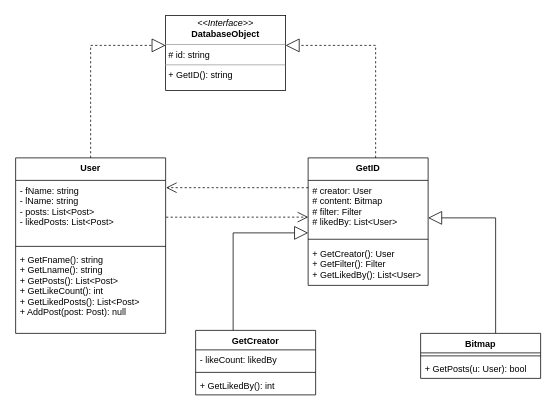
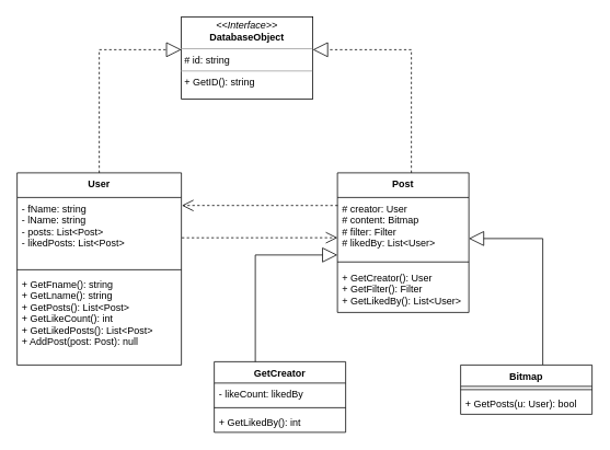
  <mxCell id="0" />
  <mxCell id="1" parent="0" />
  <mxCell id="2" value="User" style="swimlane;fontStyle=1;align=center;verticalAlign=top;childLayout=stackLayout;horizontal=1;startSize=30;horizontalStack=0;resizeParent=1;resizeParentMax=0;resizeLast=0;collapsible=1;marginBottom=0;rounded=0;" vertex="1" parent="1"><mxGeometry x="20" y="210" width="200" height="234" as="geometry" /></mxCell>
  <mxCell id="3" value="- fName: string&#10;- lName: string&#10;- posts: List&lt;Post&gt;&#10;- likedPosts: List&lt;Post&gt;" style="text;strokeColor=none;fillColor=none;align=left;verticalAlign=top;spacingLeft=4;spacingRight=4;overflow=hidden;rotatable=0;points=[[0,0.5],[1,0.5]];portConstraint=eastwest;rounded=0;" vertex="1" parent="2"><mxGeometry y="30" width="200" height="84" as="geometry" /></mxCell>
  <mxCell id="4" value="" style="line;strokeWidth=1;fillColor=none;align=left;verticalAlign=middle;spacingTop=-1;spacingLeft=3;spacingRight=3;rotatable=0;labelPosition=right;points=[];portConstraint=eastwest;strokeColor=inherit;rounded=0;" vertex="1" parent="2"><mxGeometry y="114" width="200" height="8" as="geometry" /></mxCell>
  <mxCell id="5" value="+ GetFname(): string&#10;+ GetLname(): string&#10;+ GetPosts(): List&lt;Post&gt;&#10;+ GetLikeCount(): int&#10;+ GetLikedPosts(): List&lt;Post&gt;&#10;+ AddPost(post: Post): null" style="text;strokeColor=none;fillColor=none;align=left;verticalAlign=top;spacingLeft=4;spacingRight=4;overflow=hidden;rotatable=0;points=[[0,0.5],[1,0.5]];portConstraint=eastwest;rounded=0;" vertex="1" parent="2"><mxGeometry y="122" width="200" height="112" as="geometry" /></mxCell>
- <mxCell id="6" value="GetID" style="swimlane;fontStyle=1;align=center;verticalAlign=top;childLayout=stackLayout;horizontal=1;startSize=30;horizontalStack=0;resizeParent=1;resizeParentMax=0;resizeLast=0;collapsible=1;marginBottom=0;" vertex="1" parent="1"><mxGeometry x="410" y="210" width="160" height="170" as="geometry" /></mxCell>
+ <mxCell id="6" value="Post" style="swimlane;fontStyle=1;align=center;verticalAlign=top;childLayout=stackLayout;horizontal=1;startSize=30;horizontalStack=0;resizeParent=1;resizeParentMax=0;resizeLast=0;collapsible=1;marginBottom=0;" vertex="1" parent="1"><mxGeometry x="410" y="210" width="160" height="170" as="geometry" /></mxCell>
  <mxCell id="7" value="# creator: User&#10;# content: Bitmap&#10;# filter: Filter&#10;# likedBy: List&lt;User&gt;" style="text;strokeColor=none;fillColor=none;align=left;verticalAlign=top;spacingLeft=4;spacingRight=4;overflow=hidden;rotatable=0;points=[[0,0.5],[1,0.5]];portConstraint=eastwest;" vertex="1" parent="6"><mxGeometry y="30" width="160" height="73" as="geometry" /></mxCell>
  <mxCell id="8" value="" style="line;strokeWidth=1;fillColor=none;align=left;verticalAlign=middle;spacingTop=-1;spacingLeft=3;spacingRight=3;rotatable=0;labelPosition=right;points=[];portConstraint=eastwest;strokeColor=inherit;" vertex="1" parent="6"><mxGeometry y="103" width="160" height="11" as="geometry" /></mxCell>
  <mxCell id="9" value="+ GetCreator(): User&#10;+ GetFilter(): Filter&#10;+ GetLikedBy(): List&lt;User&gt;" style="text;strokeColor=none;fillColor=none;align=left;verticalAlign=top;spacingLeft=4;spacingRight=4;overflow=hidden;rotatable=0;points=[[0,0.5],[1,0.5]];portConstraint=eastwest;" vertex="1" parent="6"><mxGeometry y="114" width="160" height="56" as="geometry" /></mxCell>
  <mxCell id="10" value="" style="endArrow=open;endSize=12;dashed=1;html=1;rounded=0;entryX=0;entryY=0;entryDx=0;entryDy=0;entryPerimeter=0;exitX=1.003;exitY=0.001;exitDx=0;exitDy=0;exitPerimeter=0;" edge="1" parent="1"><mxGeometry width="160" relative="1" as="geometry"><mxPoint x="220.6" y="289.084" as="sourcePoint" /><mxPoint x="410" y="289" as="targetPoint" /></mxGeometry></mxCell>
  <mxCell id="11" value="" style="endArrow=block;endSize=16;endFill=0;html=1;rounded=0;exitX=0.5;exitY=0;exitDx=0;exitDy=0;entryX=0;entryY=0.25;entryDx=0;entryDy=0;dashed=1;" edge="1" parent="1" source="2"><mxGeometry width="160" relative="1" as="geometry"><mxPoint x="120" y="200" as="sourcePoint" /><mxPoint x="220" y="60" as="targetPoint" /><Array as="points"><mxPoint x="120" y="60" /></Array></mxGeometry></mxCell>
  <mxCell id="12" value="" style="endArrow=open;endSize=12;dashed=1;html=1;rounded=0;entryX=1.003;entryY=0.116;entryDx=0;entryDy=0;entryPerimeter=0;exitX=0.002;exitY=0.134;exitDx=0;exitDy=0;exitPerimeter=0;" edge="1" parent="1" source="7" target="3"><mxGeometry width="160" relative="1" as="geometry"><mxPoint x="230.6" y="299.084" as="sourcePoint" /><mxPoint x="420" y="299" as="targetPoint" /></mxGeometry></mxCell>
  <mxCell id="13" value="" style="endArrow=block;endSize=16;endFill=0;html=1;rounded=0;exitX=0.5;exitY=0;exitDx=0;exitDy=0;" edge="1" parent="1"><mxGeometry width="160" relative="1" as="geometry"><mxPoint x="660" y="444" as="sourcePoint" /><mxPoint x="570" y="290" as="targetPoint" /><Array as="points"><mxPoint x="660" y="290" /></Array></mxGeometry></mxCell>
  <mxCell id="14" value="GetCreator" style="swimlane;fontStyle=1;align=center;verticalAlign=top;childLayout=stackLayout;horizontal=1;startSize=26;horizontalStack=0;resizeParent=1;resizeParentMax=0;resizeLast=0;collapsible=1;marginBottom=0;" vertex="1" parent="1"><mxGeometry x="260" y="440" width="160" height="86" as="geometry" /></mxCell>
  <mxCell id="15" value="- likeCount: likedBy" style="text;strokeColor=none;fillColor=none;align=left;verticalAlign=top;spacingLeft=4;spacingRight=4;overflow=hidden;rotatable=0;points=[[0,0.5],[1,0.5]];portConstraint=eastwest;" vertex="1" parent="14"><mxGeometry y="26" width="160" height="26" as="geometry" /></mxCell>
  <mxCell id="16" value="" style="line;strokeWidth=1;fillColor=none;align=left;verticalAlign=middle;spacingTop=-1;spacingLeft=3;spacingRight=3;rotatable=0;labelPosition=right;points=[];portConstraint=eastwest;strokeColor=inherit;" vertex="1" parent="14"><mxGeometry y="52" width="160" height="8" as="geometry" /></mxCell>
  <mxCell id="17" value="+ GetLikedBy(): int" style="text;strokeColor=none;fillColor=none;align=left;verticalAlign=top;spacingLeft=4;spacingRight=4;overflow=hidden;rotatable=0;points=[[0,0.5],[1,0.5]];portConstraint=eastwest;" vertex="1" parent="14"><mxGeometry y="60" width="160" height="26" as="geometry" /></mxCell>
  <mxCell id="18" value="Bitmap" style="swimlane;fontStyle=1;align=center;verticalAlign=top;childLayout=stackLayout;horizontal=1;startSize=26;horizontalStack=0;resizeParent=1;resizeParentMax=0;resizeLast=0;collapsible=1;marginBottom=0;" vertex="1" parent="1"><mxGeometry x="560" y="444" width="160" height="60" as="geometry" /></mxCell>
  <mxCell id="19" value="" style="line;strokeWidth=1;fillColor=none;align=left;verticalAlign=middle;spacingTop=-1;spacingLeft=3;spacingRight=3;rotatable=0;labelPosition=right;points=[];portConstraint=eastwest;strokeColor=inherit;" vertex="1" parent="18"><mxGeometry y="26" width="160" height="8" as="geometry" /></mxCell>
  <mxCell id="20" value="+ GetPosts(u: User): bool" style="text;strokeColor=none;fillColor=none;align=left;verticalAlign=top;spacingLeft=4;spacingRight=4;overflow=hidden;rotatable=0;points=[[0,0.5],[1,0.5]];portConstraint=eastwest;" vertex="1" parent="18"><mxGeometry y="34" width="160" height="26" as="geometry" /></mxCell>
  <mxCell id="21" value="&lt;p style=&quot;margin:0px;margin-top:4px;text-align:center;&quot;&gt;&lt;i&gt;&amp;lt;&amp;lt;Interface&amp;gt;&amp;gt;&lt;/i&gt;&lt;br&gt;&lt;b&gt;DatabaseObject&lt;/b&gt;&lt;/p&gt;&lt;hr size=&quot;1&quot;&gt;&lt;p style=&quot;margin:0px;margin-left:4px;&quot;&gt;# id: string&lt;br&gt;&lt;/p&gt;&lt;hr size=&quot;1&quot;&gt;&lt;p style=&quot;margin:0px;margin-left:4px;&quot;&gt;+ GetID(): string&lt;br&gt;&lt;/p&gt;" style="verticalAlign=top;align=left;overflow=fill;fontSize=12;fontFamily=Helvetica;html=1;" vertex="1" parent="1"><mxGeometry x="220" y="20" width="160" height="100" as="geometry" /></mxCell>
  <mxCell id="22" value="" style="endArrow=block;endSize=16;endFill=0;html=1;rounded=0;exitX=0.5;exitY=0;exitDx=0;exitDy=0;dashed=1;" edge="1" parent="1"><mxGeometry width="160" relative="1" as="geometry"><mxPoint x="500" y="210" as="sourcePoint" /><mxPoint x="380" y="60" as="targetPoint" /><Array as="points"><mxPoint x="500" y="60" /></Array></mxGeometry></mxCell>
  <mxCell id="23" value="" style="endArrow=block;endSize=16;endFill=0;html=1;rounded=0;entryX=0;entryY=0.25;entryDx=0;entryDy=0;" edge="1" parent="1"><mxGeometry width="160" relative="1" as="geometry"><mxPoint x="310" y="440" as="sourcePoint" /><mxPoint x="410" y="310" as="targetPoint" /><Array as="points"><mxPoint x="310" y="310" /></Array></mxGeometry></mxCell>
